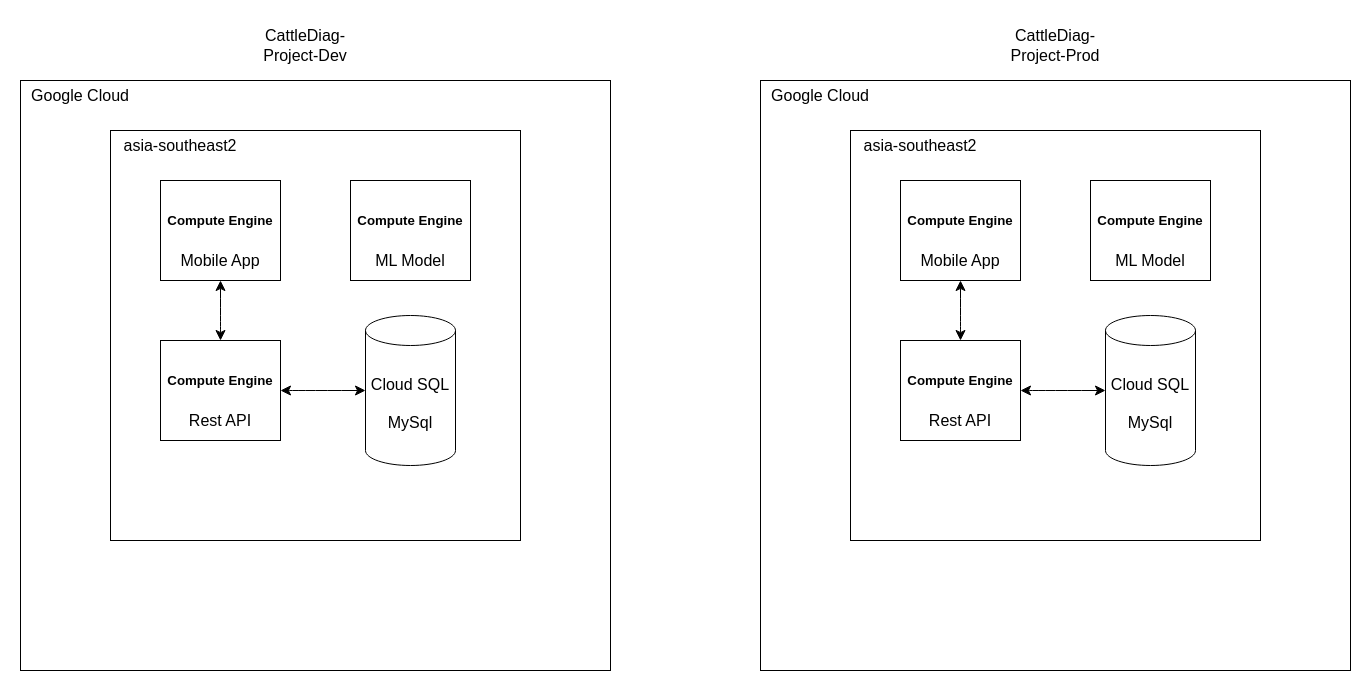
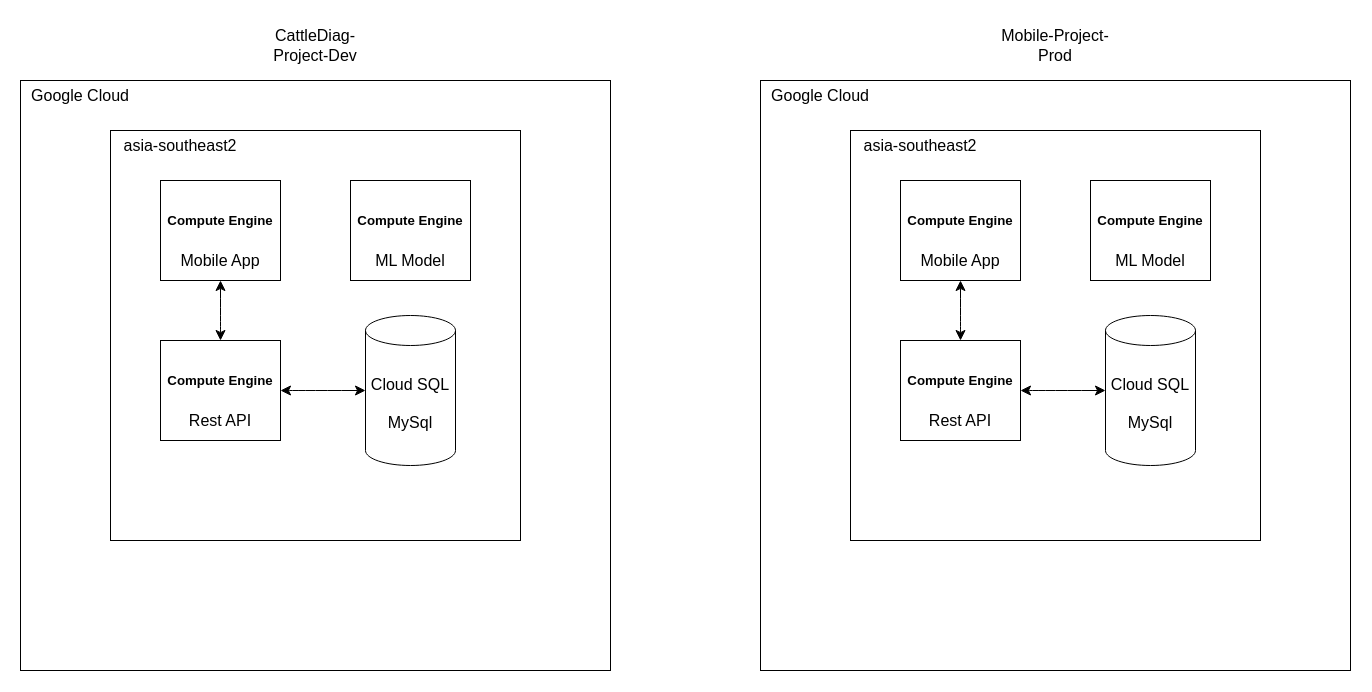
  <mxCell id="0" />
  <mxCell id="1" parent="0" />
  <mxCell id="2" value="" style="whiteSpace=wrap;html=1;aspect=fixed;fontSize=16;" vertex="1" parent="1"><mxGeometry x="20" y="80" width="590" height="590" as="geometry" /></mxCell>
  <mxCell id="3" value="" style="whiteSpace=wrap;html=1;aspect=fixed;fontSize=16;" vertex="1" parent="1"><mxGeometry x="110" y="130" width="410" height="410" as="geometry" /></mxCell>
  <mxCell id="4" value="&lt;h5&gt;Compute Engine&lt;/h5&gt;ML Model" style="rounded=0;whiteSpace=wrap;html=1;fontSize=16;" vertex="1" parent="1"><mxGeometry x="350" y="180" width="120" height="100" as="geometry" /></mxCell>
  <mxCell id="5" value="&lt;h5&gt;Compute Engine&lt;/h5&gt;&lt;div&gt;Rest API&lt;/div&gt;" style="rounded=0;whiteSpace=wrap;html=1;fontSize=16;" vertex="1" parent="1"><mxGeometry x="160" y="340" width="120" height="100" as="geometry" /></mxCell>
  <mxCell id="6" value="&lt;h5&gt;Compute Engine&lt;/h5&gt;&lt;div&gt;Mobile App&lt;/div&gt;" style="rounded=0;whiteSpace=wrap;html=1;fontSize=16;" vertex="1" parent="1"><mxGeometry x="160" y="180" width="120" height="100" as="geometry" /></mxCell>
  <mxCell id="7" value="Cloud SQL&lt;br&gt;&lt;br&gt;MySql" style="shape=cylinder3;whiteSpace=wrap;html=1;boundedLbl=1;backgroundOutline=1;size=15;fontSize=16;" vertex="1" parent="1"><mxGeometry x="365" y="315" width="90" height="150" as="geometry" /></mxCell>
  <mxCell id="8" value="Google Cloud" style="text;html=1;strokeColor=none;fillColor=none;align=center;verticalAlign=middle;whiteSpace=wrap;rounded=0;fontSize=16;" vertex="1" parent="1"><mxGeometry x="20" y="70" width="120" height="50" as="geometry" /></mxCell>
  <mxCell id="9" value="asia-southeast2" style="text;html=1;strokeColor=none;fillColor=none;align=center;verticalAlign=middle;whiteSpace=wrap;rounded=0;fontSize=16;" vertex="1" parent="1"><mxGeometry x="120" y="120" width="120" height="50" as="geometry" /></mxCell>
  <mxCell id="10" value="" style="endArrow=classic;startArrow=classic;html=1;rounded=0;fontSize=12;startSize=8;endSize=8;curved=1;entryX=0.5;entryY=1;entryDx=0;entryDy=0;exitX=0.5;exitY=0;exitDx=0;exitDy=0;" edge="1" parent="1" source="5" target="6"><mxGeometry width="50" height="50" relative="1" as="geometry"><mxPoint x="230" y="360" as="sourcePoint" /><mxPoint x="280" y="310" as="targetPoint" /></mxGeometry></mxCell>
  <mxCell id="11" value="" style="endArrow=classic;startArrow=classic;html=1;rounded=0;fontSize=12;startSize=8;endSize=8;curved=1;exitX=1;exitY=0.5;exitDx=0;exitDy=0;" edge="1" parent="1" source="5" target="7"><mxGeometry width="50" height="50" relative="1" as="geometry"><mxPoint x="230" y="360" as="sourcePoint" /><mxPoint x="280" y="310" as="targetPoint" /></mxGeometry></mxCell>
  <mxCell id="12" value="" style="whiteSpace=wrap;html=1;aspect=fixed;fontSize=16;" vertex="1" parent="1"><mxGeometry x="760" y="80" width="590" height="590" as="geometry" /></mxCell>
  <mxCell id="13" value="" style="whiteSpace=wrap;html=1;aspect=fixed;fontSize=16;" vertex="1" parent="1"><mxGeometry x="850" y="130" width="410" height="410" as="geometry" /></mxCell>
  <mxCell id="14" value="&lt;h5&gt;Compute Engine&lt;/h5&gt;ML Model" style="rounded=0;whiteSpace=wrap;html=1;fontSize=16;" vertex="1" parent="1"><mxGeometry x="1090" y="180" width="120" height="100" as="geometry" /></mxCell>
  <mxCell id="15" value="&lt;h5&gt;Compute Engine&lt;/h5&gt;&lt;div&gt;Rest API&lt;/div&gt;" style="rounded=0;whiteSpace=wrap;html=1;fontSize=16;" vertex="1" parent="1"><mxGeometry x="900" y="340" width="120" height="100" as="geometry" /></mxCell>
  <mxCell id="16" value="&lt;h5&gt;Compute Engine&lt;/h5&gt;&lt;div&gt;Mobile App&lt;/div&gt;" style="rounded=0;whiteSpace=wrap;html=1;fontSize=16;" vertex="1" parent="1"><mxGeometry x="900" y="180" width="120" height="100" as="geometry" /></mxCell>
  <mxCell id="17" value="Cloud SQL&lt;br&gt;&lt;br&gt;MySql" style="shape=cylinder3;whiteSpace=wrap;html=1;boundedLbl=1;backgroundOutline=1;size=15;fontSize=16;" vertex="1" parent="1"><mxGeometry x="1105" y="315" width="90" height="150" as="geometry" /></mxCell>
  <mxCell id="18" value="Google Cloud" style="text;html=1;strokeColor=none;fillColor=none;align=center;verticalAlign=middle;whiteSpace=wrap;rounded=0;fontSize=16;" vertex="1" parent="1"><mxGeometry x="760" y="70" width="120" height="50" as="geometry" /></mxCell>
  <mxCell id="19" value="asia-southeast2" style="text;html=1;strokeColor=none;fillColor=none;align=center;verticalAlign=middle;whiteSpace=wrap;rounded=0;fontSize=16;" vertex="1" parent="1"><mxGeometry x="860" y="120" width="120" height="50" as="geometry" /></mxCell>
  <mxCell id="20" value="" style="endArrow=classic;startArrow=classic;html=1;rounded=0;fontSize=12;startSize=8;endSize=8;curved=1;entryX=0.5;entryY=1;entryDx=0;entryDy=0;exitX=0.5;exitY=0;exitDx=0;exitDy=0;" edge="1" parent="1" source="15" target="16"><mxGeometry width="50" height="50" relative="1" as="geometry"><mxPoint x="970" y="360" as="sourcePoint" /><mxPoint x="1020" y="310" as="targetPoint" /></mxGeometry></mxCell>
  <mxCell id="21" value="" style="endArrow=classic;startArrow=classic;html=1;rounded=0;fontSize=12;startSize=8;endSize=8;curved=1;exitX=1;exitY=0.5;exitDx=0;exitDy=0;" edge="1" parent="1" source="15" target="17"><mxGeometry width="50" height="50" relative="1" as="geometry"><mxPoint x="970" y="360" as="sourcePoint" /><mxPoint x="1020" y="310" as="targetPoint" /></mxGeometry></mxCell>
- <mxCell id="22" value="CattleDiag-Project-Dev" style="text;html=1;strokeColor=none;fillColor=none;align=center;verticalAlign=middle;whiteSpace=wrap;rounded=0;fontSize=16;" vertex="1" parent="1"><mxGeometry x="245" y="20" width="120" height="50" as="geometry" /></mxCell>
- <mxCell id="23" value="CattleDiag-Project-Prod" style="text;html=1;strokeColor=none;fillColor=none;align=center;verticalAlign=middle;whiteSpace=wrap;rounded=0;fontSize=16;" vertex="1" parent="1"><mxGeometry x="995" y="20" width="120" height="50" as="geometry" /></mxCell>
+ <mxCell id="22" value="CattleDiag-Project-Dev" style="text;html=1;strokeColor=none;fillColor=none;align=center;verticalAlign=middle;whiteSpace=wrap;rounded=0;fontSize=16;" vertex="1" parent="1"><mxGeometry x="255" y="20" width="120" height="50" as="geometry" /></mxCell>
+ <mxCell id="23" value="Mobile-Project-Prod" style="text;html=1;strokeColor=none;fillColor=none;align=center;verticalAlign=middle;whiteSpace=wrap;rounded=0;fontSize=16;" vertex="1" parent="1"><mxGeometry x="995" y="20" width="120" height="50" as="geometry" /></mxCell>
